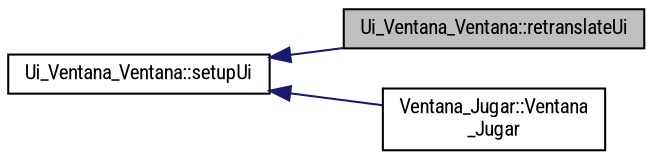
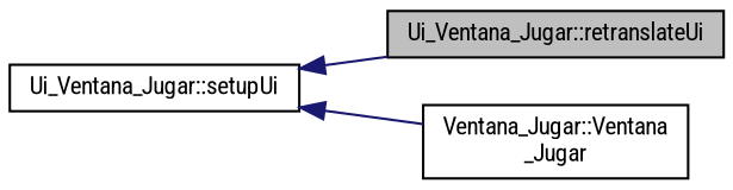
  digraph {
    fontname="Roboto Condensed"
    rankdir=LR
    node [color=black fillcolor=white fontname="Roboto Condensed" fontsize=10 shape=record style=filled]
    edge [color=midnightblue dir=back fontname="Roboto Condensed" fontsize=10 labelfontname=Helvetica labelfontsize=10 style=solid]
-   n1 [fillcolor=grey75 fontcolor=black height=0.2 label="Ui_Ventana_Ventana::retranslateUi" width=0.4]
-   n2 [height=0.2 label="Ui_Ventana_Ventana::setupUi" width=0.4]
+   n1 [fillcolor=grey75 fontcolor=black height=0.2 label="Ui_Ventana_Jugar::retranslateUi" width=0.4]
+   n2 [height=0.2 label="Ui_Ventana_Jugar::setupUi" width=0.4]
    n3 [height=0.2 label="Ventana_Jugar::Ventana\l_Jugar" width=0.4]
    n2 -> n1
    n2 -> n3
  }
